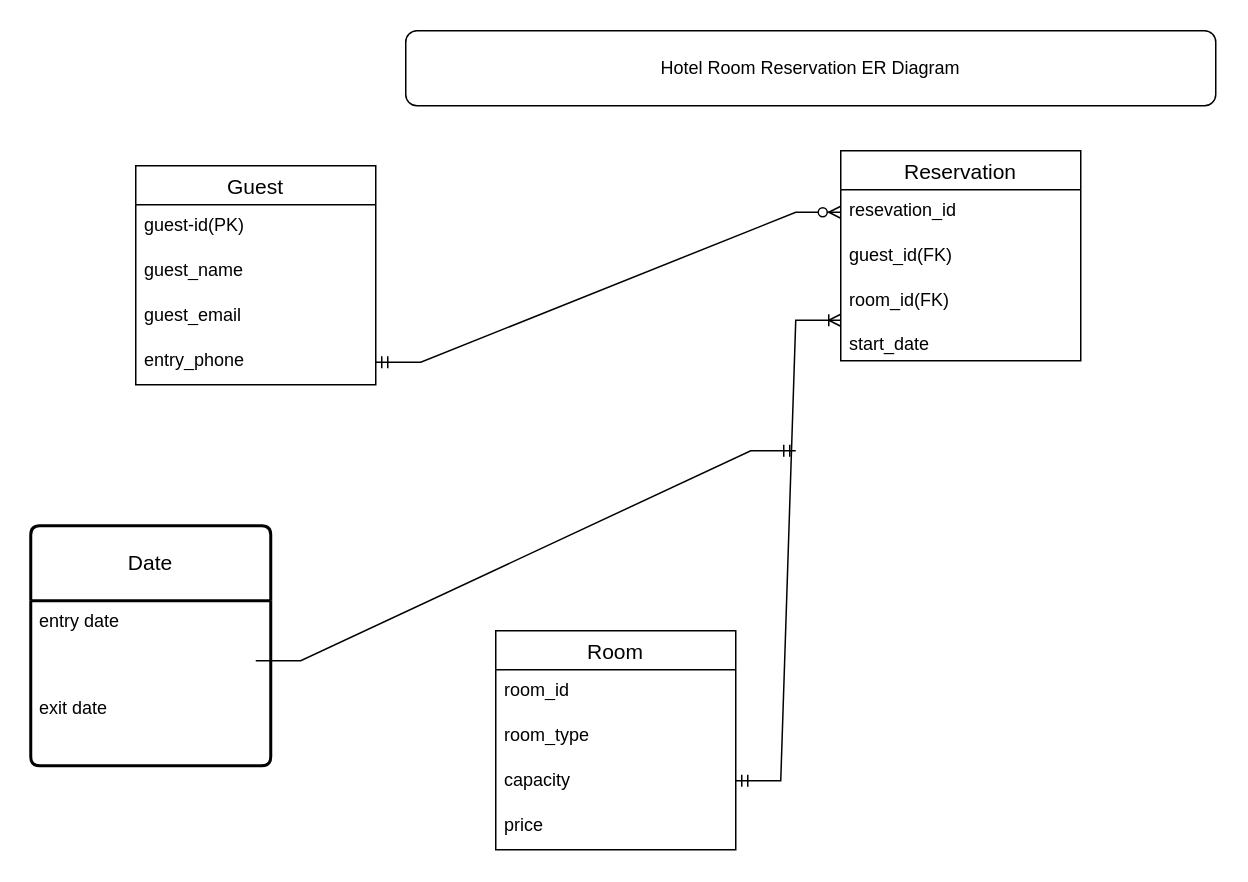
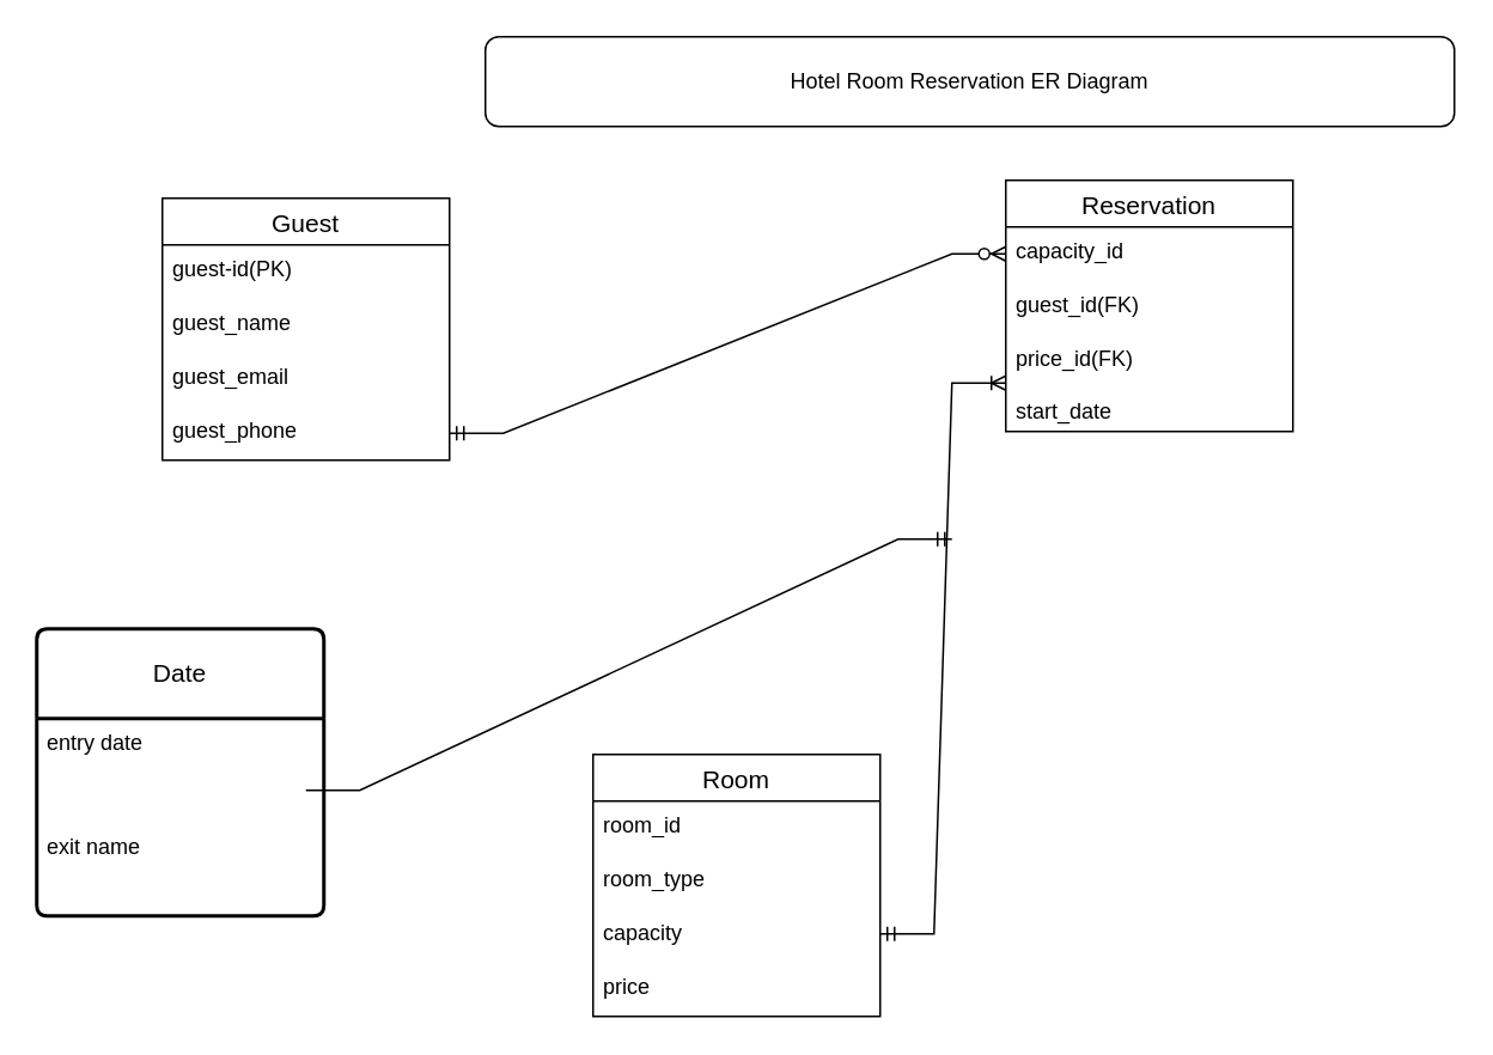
  <mxCell id="0" />
  <mxCell id="1" parent="0" />
  <mxCell id="2" value="Guest" style="swimlane;fontStyle=0;childLayout=stackLayout;horizontal=1;startSize=26;horizontalStack=0;resizeParent=1;resizeParentMax=0;resizeLast=0;collapsible=1;marginBottom=0;align=center;fontSize=14;" parent="1" vertex="1"><mxGeometry x="90" y="110" width="160" height="146" as="geometry" /></mxCell>
  <mxCell id="3" value="guest-id(PK)" style="text;strokeColor=none;fillColor=none;spacingLeft=4;spacingRight=4;overflow=hidden;rotatable=0;points=[[0,0.5],[1,0.5]];portConstraint=eastwest;fontSize=12;whiteSpace=wrap;html=1;" parent="2" vertex="1"><mxGeometry y="26" width="160" height="30" as="geometry" /></mxCell>
  <mxCell id="4" value="guest_name" style="text;strokeColor=none;fillColor=none;spacingLeft=4;spacingRight=4;overflow=hidden;rotatable=0;points=[[0,0.5],[1,0.5]];portConstraint=eastwest;fontSize=12;whiteSpace=wrap;html=1;" parent="2" vertex="1"><mxGeometry y="56" width="160" height="30" as="geometry" /></mxCell>
  <mxCell id="5" value="guest_email" style="text;strokeColor=none;fillColor=none;spacingLeft=4;spacingRight=4;overflow=hidden;rotatable=0;points=[[0,0.5],[1,0.5]];portConstraint=eastwest;fontSize=12;whiteSpace=wrap;html=1;" parent="2" vertex="1"><mxGeometry y="86" width="160" height="30" as="geometry" /></mxCell>
- <mxCell id="6" value="entry_phone" style="text;strokeColor=none;fillColor=none;spacingLeft=4;spacingRight=4;overflow=hidden;rotatable=0;points=[[0,0.5],[1,0.5]];portConstraint=eastwest;fontSize=12;whiteSpace=wrap;html=1;" parent="2" vertex="1"><mxGeometry y="116" width="160" height="30" as="geometry" /></mxCell>
+ <mxCell id="6" value="guest_phone" style="text;strokeColor=none;fillColor=none;spacingLeft=4;spacingRight=4;overflow=hidden;rotatable=0;points=[[0,0.5],[1,0.5]];portConstraint=eastwest;fontSize=12;whiteSpace=wrap;html=1;" parent="2" vertex="1"><mxGeometry y="116" width="160" height="30" as="geometry" /></mxCell>
  <mxCell id="7" value="Reservation" style="swimlane;fontStyle=0;childLayout=stackLayout;horizontal=1;startSize=26;horizontalStack=0;resizeParent=1;resizeParentMax=0;resizeLast=0;collapsible=1;marginBottom=0;align=center;fontSize=14;" parent="1" vertex="1"><mxGeometry x="560" y="100" width="160" height="140" as="geometry" /></mxCell>
- <mxCell id="8" value="resevation_id" style="text;strokeColor=none;fillColor=none;spacingLeft=4;spacingRight=4;overflow=hidden;rotatable=0;points=[[0,0.5],[1,0.5]];portConstraint=eastwest;fontSize=12;whiteSpace=wrap;html=1;" parent="7" vertex="1"><mxGeometry y="26" width="160" height="30" as="geometry" /></mxCell>
+ <mxCell id="8" value="capacity_id" style="text;strokeColor=none;fillColor=none;spacingLeft=4;spacingRight=4;overflow=hidden;rotatable=0;points=[[0,0.5],[1,0.5]];portConstraint=eastwest;fontSize=12;whiteSpace=wrap;html=1;" parent="7" vertex="1"><mxGeometry y="26" width="160" height="30" as="geometry" /></mxCell>
  <mxCell id="9" value="guest_id(FK)" style="text;strokeColor=none;fillColor=none;spacingLeft=4;spacingRight=4;overflow=hidden;rotatable=0;points=[[0,0.5],[1,0.5]];portConstraint=eastwest;fontSize=12;whiteSpace=wrap;html=1;" parent="7" vertex="1"><mxGeometry y="56" width="160" height="30" as="geometry" /></mxCell>
- <mxCell id="10" value="room_id(FK)&lt;br&gt;&lt;br&gt;start_date&lt;br&gt;&lt;br&gt;" style="text;strokeColor=none;fillColor=none;spacingLeft=4;spacingRight=4;overflow=hidden;rotatable=0;points=[[0,0.5],[1,0.5]];portConstraint=eastwest;fontSize=12;whiteSpace=wrap;html=1;" parent="7" vertex="1"><mxGeometry y="86" width="160" height="54" as="geometry" /></mxCell>
+ <mxCell id="10" value="price_id(FK)&lt;br&gt;&lt;br&gt;start_date&lt;br&gt;&lt;br&gt;" style="text;strokeColor=none;fillColor=none;spacingLeft=4;spacingRight=4;overflow=hidden;rotatable=0;points=[[0,0.5],[1,0.5]];portConstraint=eastwest;fontSize=12;whiteSpace=wrap;html=1;" parent="7" vertex="1"><mxGeometry y="86" width="160" height="54" as="geometry" /></mxCell>
  <mxCell id="11" value="Room" style="swimlane;fontStyle=0;childLayout=stackLayout;horizontal=1;startSize=26;horizontalStack=0;resizeParent=1;resizeParentMax=0;resizeLast=0;collapsible=1;marginBottom=0;align=center;fontSize=14;" parent="1" vertex="1"><mxGeometry x="330" y="420" width="160" height="146" as="geometry" /></mxCell>
  <mxCell id="12" value="room_id" style="text;strokeColor=none;fillColor=none;spacingLeft=4;spacingRight=4;overflow=hidden;rotatable=0;points=[[0,0.5],[1,0.5]];portConstraint=eastwest;fontSize=12;whiteSpace=wrap;html=1;" parent="11" vertex="1"><mxGeometry y="26" width="160" height="30" as="geometry" /></mxCell>
  <mxCell id="13" value="room_type" style="text;strokeColor=none;fillColor=none;spacingLeft=4;spacingRight=4;overflow=hidden;rotatable=0;points=[[0,0.5],[1,0.5]];portConstraint=eastwest;fontSize=12;whiteSpace=wrap;html=1;" parent="11" vertex="1"><mxGeometry y="56" width="160" height="30" as="geometry" /></mxCell>
  <mxCell id="14" value="capacity" style="text;strokeColor=none;fillColor=none;spacingLeft=4;spacingRight=4;overflow=hidden;rotatable=0;points=[[0,0.5],[1,0.5]];portConstraint=eastwest;fontSize=12;whiteSpace=wrap;html=1;" parent="11" vertex="1"><mxGeometry y="86" width="160" height="30" as="geometry" /></mxCell>
  <mxCell id="15" value="price" style="text;strokeColor=none;fillColor=none;spacingLeft=4;spacingRight=4;overflow=hidden;rotatable=0;points=[[0,0.5],[1,0.5]];portConstraint=eastwest;fontSize=12;whiteSpace=wrap;html=1;" parent="11" vertex="1"><mxGeometry y="116" width="160" height="30" as="geometry" /></mxCell>
  <mxCell id="16" value="" style="edgeStyle=entityRelationEdgeStyle;fontSize=12;html=1;endArrow=ERzeroToMany;startArrow=ERmandOne;rounded=0;" parent="1" source="6" target="8" edge="1"><mxGeometry width="100" height="100" relative="1" as="geometry"><mxPoint x="410" y="320" as="sourcePoint" /><mxPoint x="510" y="220" as="targetPoint" /><Array as="points"><mxPoint x="380" y="150" /></Array></mxGeometry></mxCell>
  <mxCell id="17" value="" style="edgeStyle=entityRelationEdgeStyle;fontSize=12;html=1;endArrow=ERoneToMany;startArrow=ERmandOne;rounded=0;entryX=0;entryY=0.5;entryDx=0;entryDy=0;" parent="1" target="10" edge="1"><mxGeometry width="100" height="100" relative="1" as="geometry"><mxPoint x="490" y="520" as="sourcePoint" /><mxPoint x="540" y="213" as="targetPoint" /><Array as="points"><mxPoint x="480" y="280" /></Array></mxGeometry></mxCell>
  <mxCell id="18" value="" style="edgeStyle=entityRelationEdgeStyle;fontSize=12;html=1;endArrow=ERmandOne;rounded=0;exitX=1;exitY=0.5;exitDx=0;exitDy=0;" parent="1" edge="1"><mxGeometry width="100" height="100" relative="1" as="geometry"><mxPoint x="170" y="440" as="sourcePoint" /><mxPoint x="530" y="300" as="targetPoint" /></mxGeometry></mxCell>
  <mxCell id="19" value="Date" style="swimlane;childLayout=stackLayout;horizontal=1;startSize=50;horizontalStack=0;rounded=1;fontSize=14;fontStyle=0;strokeWidth=2;resizeParent=0;resizeLast=1;shadow=0;dashed=0;align=center;arcSize=4;whiteSpace=wrap;html=1;" parent="1" vertex="1"><mxGeometry x="20" y="350" width="160" height="160" as="geometry" /></mxCell>
- <mxCell id="20" value="entry date&lt;br&gt;&lt;br&gt;&lt;br&gt;&lt;br&gt;exit date" style="align=left;strokeColor=none;fillColor=none;spacingLeft=4;fontSize=12;verticalAlign=top;resizable=0;rotatable=0;part=1;html=1;" parent="19" vertex="1"><mxGeometry y="50" width="160" height="110" as="geometry" /></mxCell>
+ <mxCell id="20" value="entry date&lt;br&gt;&lt;br&gt;&lt;br&gt;&lt;br&gt;exit name" style="align=left;strokeColor=none;fillColor=none;spacingLeft=4;fontSize=12;verticalAlign=top;resizable=0;rotatable=0;part=1;html=1;" parent="19" vertex="1"><mxGeometry y="50" width="160" height="110" as="geometry" /></mxCell>
  <mxCell id="21" value="Hotel Room Reservation ER Diagram" style="rounded=1;whiteSpace=wrap;html=1;" parent="1" vertex="1"><mxGeometry x="270" y="20" width="540" height="50" as="geometry" /></mxCell>
